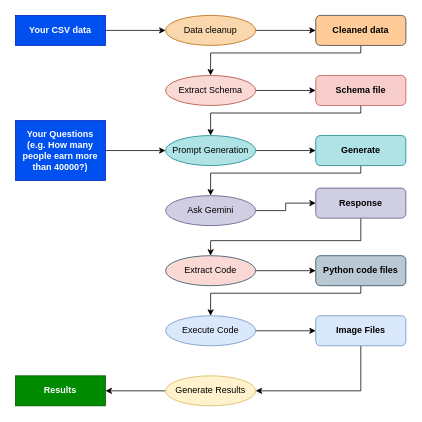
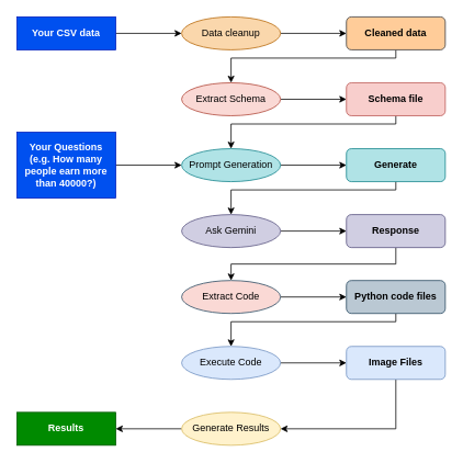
  <mxCell id="0" />
  <mxCell id="1" parent="0" />
  <mxCell id="2" style="edgeStyle=orthogonalEdgeStyle;rounded=0;orthogonalLoop=1;jettySize=auto;html=1;entryX=0;entryY=0.5;entryDx=0;entryDy=0;" edge="1" parent="1" source="3" target="5"><mxGeometry relative="1" as="geometry" /></mxCell>
  <mxCell id="3" value="Your CSV data" style="rounded=0;whiteSpace=wrap;html=1;fillColor=#0050ef;fontColor=#ffffff;strokeColor=#001DBC;fontStyle=1" vertex="1" parent="1"><mxGeometry x="20" y="20" width="120" height="40" as="geometry" /></mxCell>
  <mxCell id="4" style="edgeStyle=orthogonalEdgeStyle;rounded=0;orthogonalLoop=1;jettySize=auto;html=1;entryX=0;entryY=0.5;entryDx=0;entryDy=0;" edge="1" parent="1" source="5" target="7"><mxGeometry relative="1" as="geometry" /></mxCell>
  <mxCell id="5" value="Data cleanup" style="ellipse;whiteSpace=wrap;html=1;fillColor=#fad7ac;strokeColor=#b46504;" vertex="1" parent="1"><mxGeometry x="220" y="20" width="120" height="40" as="geometry" /></mxCell>
  <mxCell id="6" style="edgeStyle=orthogonalEdgeStyle;rounded=0;orthogonalLoop=1;jettySize=auto;html=1;entryX=0.5;entryY=0;entryDx=0;entryDy=0;" edge="1" parent="1" source="7" target="9"><mxGeometry relative="1" as="geometry"><Array as="points"><mxPoint x="480" y="70" /><mxPoint x="280" y="70" /></Array></mxGeometry></mxCell>
  <mxCell id="7" value="Cleaned data" style="rounded=1;whiteSpace=wrap;html=1;fillColor=#ffcc99;strokeColor=#36393d;fontStyle=1" vertex="1" parent="1"><mxGeometry x="420" y="20" width="120" height="40" as="geometry" /></mxCell>
  <mxCell id="8" style="edgeStyle=orthogonalEdgeStyle;rounded=0;orthogonalLoop=1;jettySize=auto;html=1;entryX=0;entryY=0.5;entryDx=0;entryDy=0;" edge="1" parent="1" source="9" target="19"><mxGeometry relative="1" as="geometry" /></mxCell>
  <mxCell id="9" value="Extract Schema" style="ellipse;whiteSpace=wrap;html=1;fillColor=#fad9d5;strokeColor=#ae4132;" vertex="1" parent="1"><mxGeometry x="220" y="100" width="120" height="40" as="geometry" /></mxCell>
  <mxCell id="10" style="edgeStyle=orthogonalEdgeStyle;rounded=0;orthogonalLoop=1;jettySize=auto;html=1;entryX=0;entryY=0.5;entryDx=0;entryDy=0;" edge="1" parent="1" source="11" target="21"><mxGeometry relative="1" as="geometry" /></mxCell>
  <mxCell id="11" value="Prompt Generation" style="ellipse;whiteSpace=wrap;html=1;fillColor=#b0e3e6;strokeColor=#0e8088;" vertex="1" parent="1"><mxGeometry x="220" y="180" width="120" height="40" as="geometry" /></mxCell>
  <mxCell id="12" style="edgeStyle=orthogonalEdgeStyle;rounded=0;orthogonalLoop=1;jettySize=auto;html=1;entryX=0;entryY=0.5;entryDx=0;entryDy=0;" edge="1" parent="1" source="13" target="27"><mxGeometry relative="1" as="geometry" /></mxCell>
  <mxCell id="13" value="Extract Code" style="ellipse;whiteSpace=wrap;html=1;fillColor=#fad9d5;strokeColor=#23445d;" vertex="1" parent="1"><mxGeometry x="220" y="340" width="120" height="40" as="geometry" /></mxCell>
  <mxCell id="14" style="edgeStyle=orthogonalEdgeStyle;rounded=0;orthogonalLoop=1;jettySize=auto;html=1;entryX=0;entryY=0.5;entryDx=0;entryDy=0;" edge="1" parent="1" source="15" target="29"><mxGeometry relative="1" as="geometry" /></mxCell>
  <mxCell id="15" value="Execute Code" style="ellipse;whiteSpace=wrap;html=1;fillColor=#dae8fc;strokeColor=#6c8ebf;" vertex="1" parent="1"><mxGeometry x="220" y="420" width="120" height="40" as="geometry" /></mxCell>
  <mxCell id="16" style="edgeStyle=orthogonalEdgeStyle;rounded=0;orthogonalLoop=1;jettySize=auto;html=1;entryX=1;entryY=0.5;entryDx=0;entryDy=0;" edge="1" parent="1" source="17" target="30"><mxGeometry relative="1" as="geometry" /></mxCell>
  <mxCell id="17" value="Generate Results" style="ellipse;whiteSpace=wrap;html=1;fillColor=#fff2cc;strokeColor=#d6b656;" vertex="1" parent="1"><mxGeometry x="220" y="500" width="120" height="40" as="geometry" /></mxCell>
  <mxCell id="18" style="edgeStyle=orthogonalEdgeStyle;rounded=0;orthogonalLoop=1;jettySize=auto;html=1;entryX=0.5;entryY=0;entryDx=0;entryDy=0;" edge="1" parent="1" source="19" target="11"><mxGeometry relative="1" as="geometry"><Array as="points"><mxPoint x="480" y="150" /><mxPoint x="280" y="150" /></Array></mxGeometry></mxCell>
  <mxCell id="19" value="Schema file" style="rounded=1;whiteSpace=wrap;html=1;fillColor=#f8cecc;strokeColor=#b85450;fontStyle=1" vertex="1" parent="1"><mxGeometry x="420" y="100" width="120" height="40" as="geometry" /></mxCell>
  <mxCell id="20" style="edgeStyle=orthogonalEdgeStyle;rounded=0;orthogonalLoop=1;jettySize=auto;html=1;entryX=0.5;entryY=0;entryDx=0;entryDy=0;" edge="1" parent="1" source="21" target="23"><mxGeometry relative="1" as="geometry"><Array as="points"><mxPoint x="480" y="230" /><mxPoint x="280" y="230" /></Array></mxGeometry></mxCell>
  <mxCell id="21" value="Generate" style="rounded=1;whiteSpace=wrap;html=1;fillColor=#b0e3e6;strokeColor=#0e8088;fontStyle=1" vertex="1" parent="1"><mxGeometry x="420" y="180" width="120" height="40" as="geometry" /></mxCell>
  <mxCell id="22" style="edgeStyle=orthogonalEdgeStyle;rounded=0;orthogonalLoop=1;jettySize=auto;html=1;entryX=0;entryY=0.5;entryDx=0;entryDy=0;" edge="1" parent="1" source="23" target="25"><mxGeometry relative="1" as="geometry" /></mxCell>
  <mxCell id="23" value="Ask Gemini" style="ellipse;whiteSpace=wrap;html=1;fillColor=#d0cee2;strokeColor=#56517e;" vertex="1" parent="1"><mxGeometry x="220" y="260" width="120" height="40" as="geometry" /></mxCell>
  <mxCell id="24" style="edgeStyle=orthogonalEdgeStyle;rounded=0;orthogonalLoop=1;jettySize=auto;html=1;" edge="1" parent="1" source="25" target="13"><mxGeometry relative="1" as="geometry"><Array as="points"><mxPoint x="480" y="320" /><mxPoint x="280" y="320" /></Array></mxGeometry></mxCell>
- <mxCell id="25" value="Response" style="rounded=1;whiteSpace=wrap;html=1;fillColor=#d0cee2;strokeColor=#56517e;fontStyle=1" vertex="1" parent="1"><mxGeometry x="420" y="250" width="120" height="40" as="geometry" /></mxCell>
+ <mxCell id="25" value="Response" style="rounded=1;whiteSpace=wrap;html=1;fillColor=#d0cee2;strokeColor=#56517e;fontStyle=1" vertex="1" parent="1"><mxGeometry x="420" y="260" width="120" height="40" as="geometry" /></mxCell>
  <mxCell id="26" style="edgeStyle=orthogonalEdgeStyle;rounded=0;orthogonalLoop=1;jettySize=auto;html=1;entryX=0.5;entryY=0;entryDx=0;entryDy=0;" edge="1" parent="1" source="27" target="15"><mxGeometry relative="1" as="geometry"><Array as="points"><mxPoint x="480" y="390" /><mxPoint x="280" y="390" /></Array></mxGeometry></mxCell>
  <mxCell id="27" value="Python code files" style="rounded=1;whiteSpace=wrap;html=1;fillColor=#bac8d3;strokeColor=#23445d;fontStyle=1" vertex="1" parent="1"><mxGeometry x="420" y="340" width="120" height="40" as="geometry" /></mxCell>
  <mxCell id="28" style="edgeStyle=orthogonalEdgeStyle;rounded=0;orthogonalLoop=1;jettySize=auto;html=1;entryX=1;entryY=0.5;entryDx=0;entryDy=0;" edge="1" parent="1" source="29" target="17"><mxGeometry relative="1" as="geometry"><Array as="points"><mxPoint x="480" y="520" /></Array></mxGeometry></mxCell>
  <mxCell id="29" value="Image Files" style="rounded=1;whiteSpace=wrap;html=1;fillColor=#dae8fc;strokeColor=#6c8ebf;fontStyle=1" vertex="1" parent="1"><mxGeometry x="420" y="420" width="120" height="40" as="geometry" /></mxCell>
  <mxCell id="30" value="Results" style="rounded=0;whiteSpace=wrap;html=1;fillColor=#008a00;fontColor=#ffffff;strokeColor=#005700;fontStyle=1" vertex="1" parent="1"><mxGeometry x="20" y="500" width="120" height="40" as="geometry" /></mxCell>
  <mxCell id="31" style="edgeStyle=orthogonalEdgeStyle;rounded=0;orthogonalLoop=1;jettySize=auto;html=1;entryX=0;entryY=0.5;entryDx=0;entryDy=0;" edge="1" parent="1" source="32" target="11"><mxGeometry relative="1" as="geometry" /></mxCell>
  <mxCell id="32" value="Your Questions&lt;br&gt;(e.g. How many people earn more than 40000?)" style="rounded=0;whiteSpace=wrap;html=1;fillColor=#0050ef;fontColor=#ffffff;strokeColor=#001DBC;fontStyle=1" vertex="1" parent="1"><mxGeometry x="20" y="160" width="120" height="80" as="geometry" /></mxCell>
